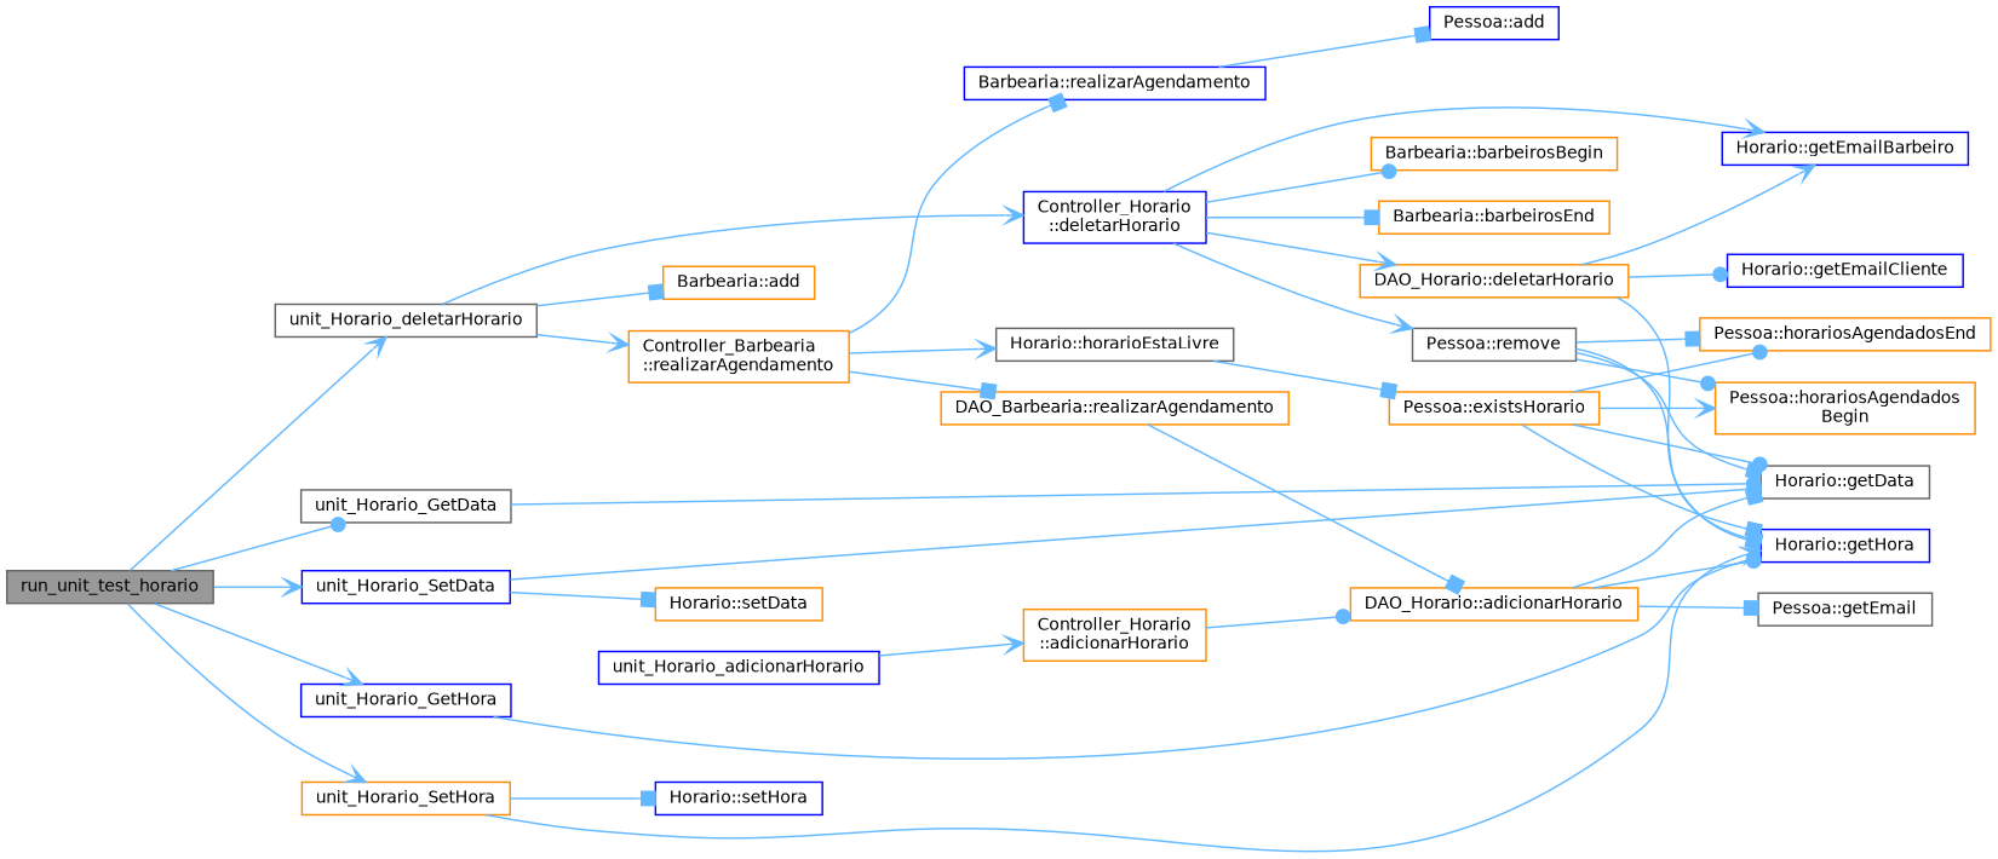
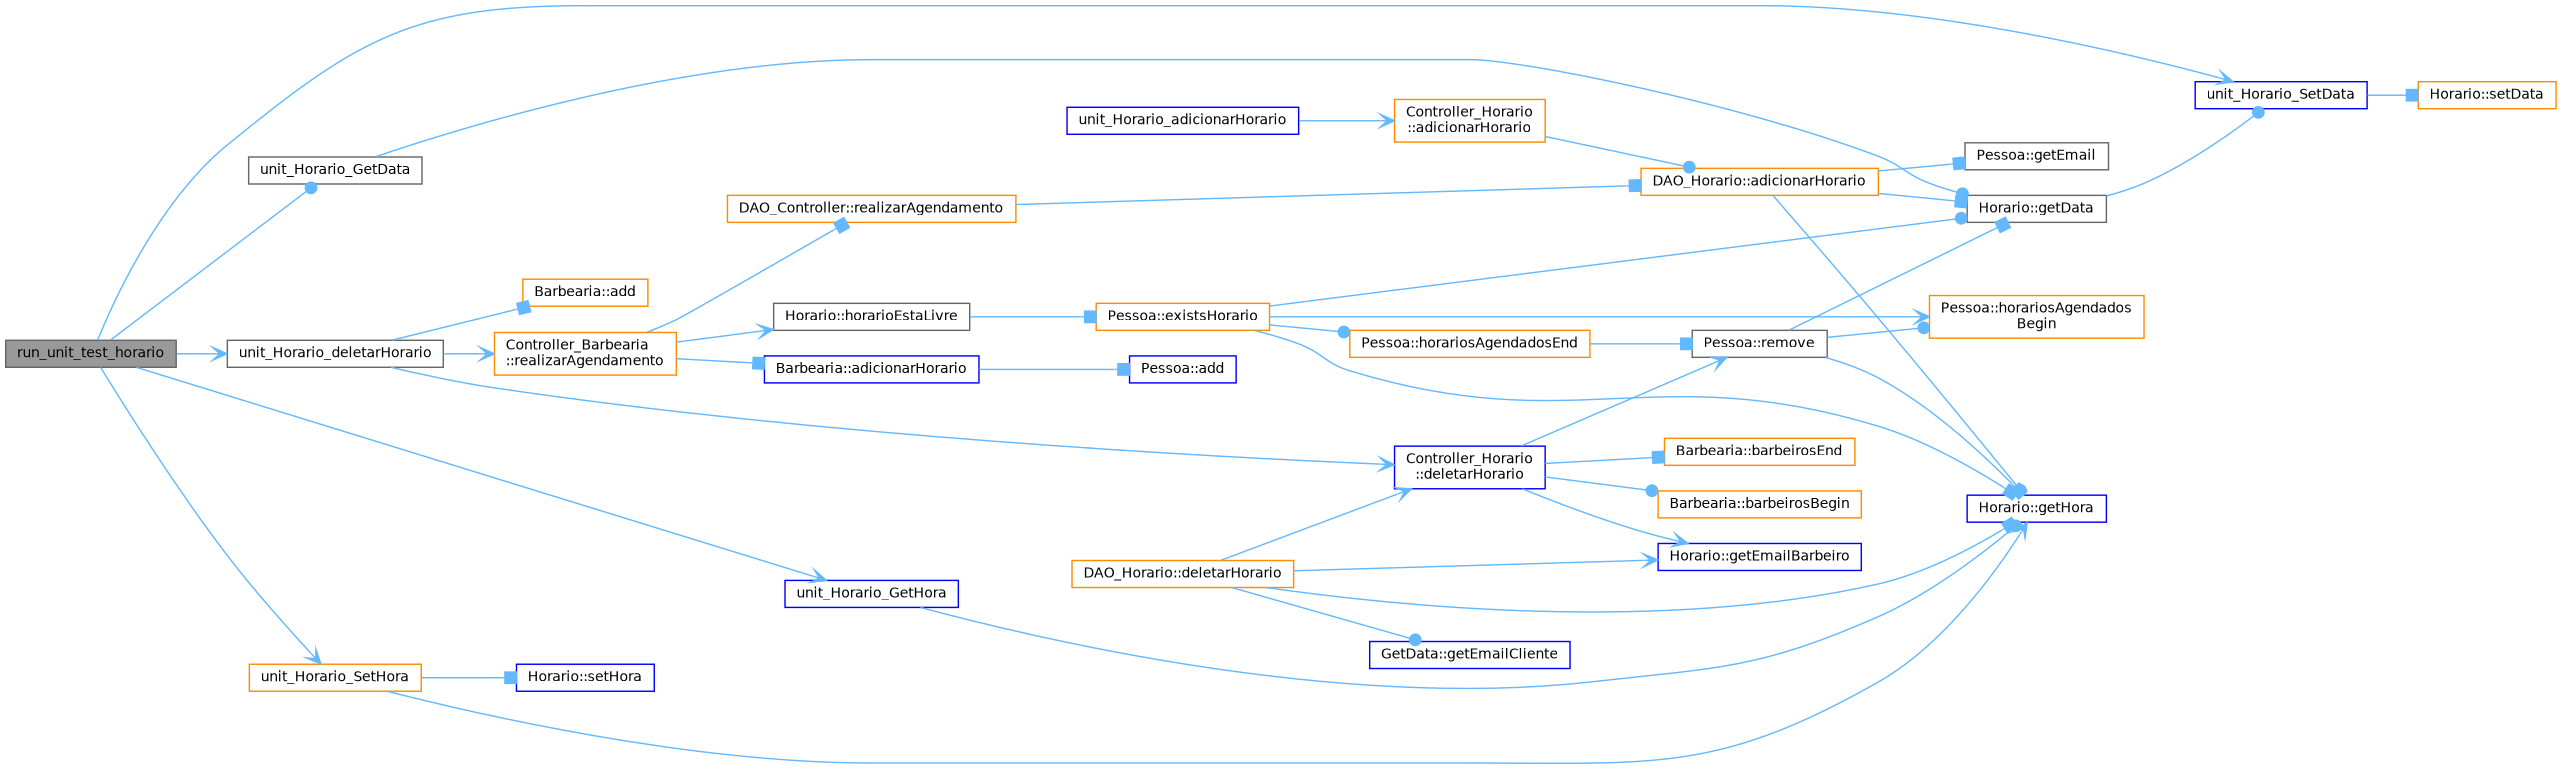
  digraph {
    rankdir=LR
    node [color=darkorange fillcolor=white fontname=Helvetica fontsize=10 shape=box style=filled]
    edge [arrowhead=box color=steelblue1 fontname=Helvetica fontsize=10 labelfontname=Helvetica labelfontsize=10 style=solid]
    n1 [color=gray40 fillcolor=grey60 fontcolor=black height=0.2 label=run_unit_test_horario width=0.4]
    n2 [color=gray40 height=0.2 label=unit_Horario_deletarHorario width=0.4]
    n3 [color=gray40 height=0.2 label=unit_Horario_GetData width=0.4]
    n4 [color=blue height=0.2 label=unit_Horario_GetHora width=0.4]
    n5 [color=blue height=0.2 label=unit_Horario_SetData width=0.4]
    n6 [height=0.2 label=unit_Horario_SetHora width=0.4]
    n7 [color=blue height=0.2 label=unit_Horario_adicionarHorario width=0.4]
    n8 [height=0.2 label="Controller_Horario\l::adicionarHorario" width=0.4]
    n9 [height=0.2 label="Barbearia::add" width=0.4]
    n10 [color=blue height=0.2 label="Controller_Horario\l::deletarHorario" width=0.4]
    n11 [height=0.2 label="Controller_Barbearia\l::realizarAgendamento" width=0.4]
    n12 [color=gray40 height=0.2 label="Horario::getData" width=0.4]
    n13 [color=blue height=0.2 label="Horario::getHora" width=0.4]
    n14 [height=0.2 label="Horario::setData" width=0.4]
    n15 [color=blue height=0.2 label="Horario::setHora" width=0.4]
    n16 [height=0.2 label="DAO_Horario::adicionarHorario" width=0.4]
    n17 [color=gray40 height=0.2 label="Pessoa::getEmail" width=0.4]
    n18 [height=0.2 label="Barbearia::barbeirosBegin" width=0.4]
    n19 [height=0.2 label="Barbearia::barbeirosEnd" width=0.4]
    n20 [height=0.2 label="DAO_Horario::deletarHorario" width=0.4]
    n21 [color=blue height=0.2 label="Horario::getEmailBarbeiro" width=0.4]
    n22 [color=gray40 height=0.2 label="Pessoa::remove" width=0.4]
    n23 [color=gray40 height=0.2 label="Horario::horarioEstaLivre" width=0.4]
-   n24 [height=0.2 label="DAO_Barbearia::realizarAgendamento" width=0.4]
-   n25 [color=blue height=0.2 label="Barbearia::realizarAgendamento" width=0.4]
-   n26 [color=blue height=0.2 label="Horario::getEmailCliente" width=0.4]
+   n24 [height=0.2 label="DAO_Controller::realizarAgendamento" width=0.4]
+   n25 [color=blue height=0.2 label="Barbearia::adicionarHorario" width=0.4]
+   n26 [color=blue height=0.2 label="GetData::getEmailCliente" width=0.4]
    n27 [height=0.2 label="Pessoa::horariosAgendados\lBegin" width=0.4]
    n28 [height=0.2 label="Pessoa::horariosAgendadosEnd" width=0.4]
    n29 [height=0.2 label="Pessoa::existsHorario" width=0.4]
    n30 [color=blue height=0.2 label="Pessoa::add" width=0.4]
    n1 -> n2 [arrowhead=vee]
    n1 -> n3 [arrowhead=dot]
    n1 -> n4 [arrowhead=vee]
    n1 -> n5 [arrowhead=vee]
    n1 -> n6 [arrowhead=vee]
    n2 -> n9
    n2 -> n10 [arrowhead=vee]
    n2 -> n11 [arrowhead=vee]
    n3 -> n12 [arrowhead=dot]
    n4 -> n13 [arrowhead=dot]
-   n5 -> n12 [arrowhead=dot]
+   n12 -> n5 [arrowhead=dot]
    n5 -> n14
    n6 -> n13 [arrowhead=vee]
    n6 -> n15
    n7 -> n8 [arrowhead=vee]
    n8 -> n16 [arrowhead=dot]
    n10 -> n18 [arrowhead=dot]
    n10 -> n19
-   n10 -> n20 [arrowhead=vee]
+   n20 -> n10 [arrowhead=vee]
    n10 -> n21 [arrowhead=vee]
    n10 -> n22 [arrowhead=vee]
    n11 -> n23 [arrowhead=vee]
    n11 -> n24
    n11 -> n25
    n16 -> n12
    n16 -> n13 [arrowhead=dot]
    n16 -> n17
    n20 -> n13
    n20 -> n21 [arrowhead=vee]
    n20 -> n26 [arrowhead=dot]
    n22 -> n12
    n22 -> n13
    n22 -> n27 [arrowhead=dot]
-   n22 -> n28
+   n28 -> n22
    n23 -> n29
    n24 -> n16
    n25 -> n30
    n29 -> n12 [arrowhead=dot]
    n29 -> n13
    n29 -> n27 [arrowhead=vee]
    n29 -> n28 [arrowhead=dot]
  }
